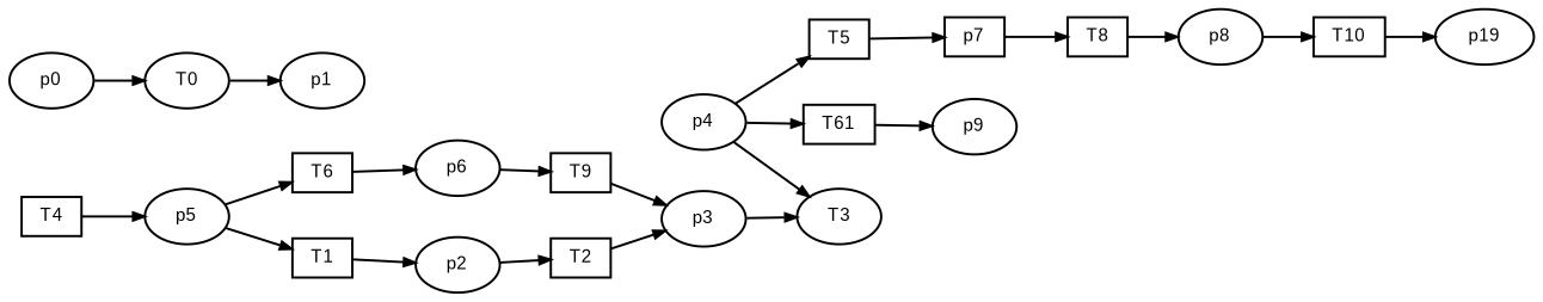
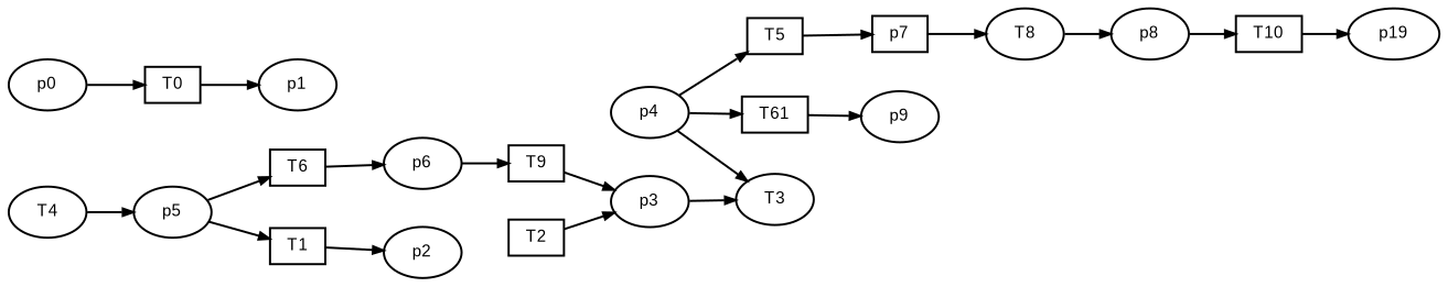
  digraph {
    fontname=Arial
    fontsize=8
    rankdir=LR
    ranksep=.3
    remincross=true
    node [fontname=Arial fontsize=8 shape=box]
    edge [arrowsize=0.5]
    n1 [height=.2 label=p9 shape=oval width=.2]
    n2 [height=.2 label=T6 width=.2]
    n3 [height=.2 label=p6 shape=oval width=.2]
    n4 [height=.2 label=T9 width=.2]
    n5 [height=.2 label=T5 width=.2]
    n6 [height=.2 label=p7 width=.2]
-   n7 [height=.2 label=T8 width=.2]
-   n8 [height=.2 label=T4 width=.2]
+   n7 [height=.2 label=T8 shape=ellipse width=.2]
+   n8 [height=.2 label=T4 shape=ellipse width=.2]
    n9 [height=.2 label=p5 shape=oval width=.2]
    n10 [height=.2 label=T1 width=.2]
    n11 [height=.2 label=T3 shape=ellipse width=.2]
    n12 [height=.2 label=p4 shape=oval width=.2]
    n13 [height=.2 label=T61 width=.2]
    n14 [height=.2 label=T2 width=.2]
    n15 [height=.2 label=p3 shape=oval width=.2]
    n16 [height=.2 label=T10 width=.2]
    n17 [height=.2 label=p19 shape=oval width=.2]
    n18 [height=.2 label=p2 shape=oval width=.2]
-   n19 [height=.2 label=T0 shape=ellipse width=.2]
+   n19 [height=.2 label=T0 width=.2]
    n20 [height=.2 label=p1 shape=oval width=.2]
    n21 [height=.2 label=p8 shape=oval width=.2]
    n22 [height=.2 label=p0 shape=oval width=.2]
    n2 -> n3
    n3 -> n4
    n4 -> n15
    n5 -> n6
    n6 -> n7
    n7 -> n21
    n8 -> n9
    n9 -> n2
    n9 -> n10
    n10 -> n18
    n12 -> n5
    n12 -> n11
    n12 -> n13
    n13 -> n1
    n14 -> n15
    n15 -> n11
    n16 -> n17
-   n18 -> n14
    n19 -> n20
    n21 -> n16
    n22 -> n19
  }
